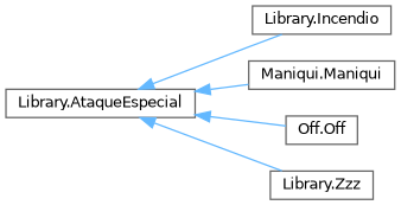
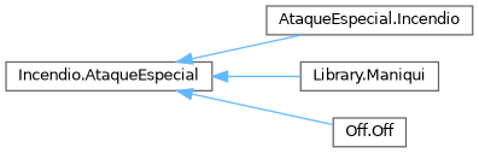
  digraph {
    rankdir=LR
    node [color=grey40 fillcolor=white fontname=Helvetica fontsize=10 shape=box style=filled]
    edge [color=steelblue1 dir=back fontname=Helvetica fontsize=10 labelfontname=Helvetica labelfontsize=10 style=solid]
-   n1 [height=0.2 label="Library.AtaqueEspecial" width=0.4]
-   n2 [height=0.2 label="Library.Incendio" width=0.4]
-   n3 [height=0.2 label="Maniqui.Maniqui" width=0.4]
+   n1 [height=0.2 label="Incendio.AtaqueEspecial" width=0.4]
+   n2 [height=0.2 label="AtaqueEspecial.Incendio" width=0.4]
+   n3 [height=0.2 label="Library.Maniqui" width=0.4]
    n4 [height=0.2 label="Off.Off" width=0.4]
-   n5 [height=0.2 label="Library.Zzz" width=0.4]
    n1 -> n2
    n1 -> n3
    n1 -> n4
-   n1 -> n5
  }
